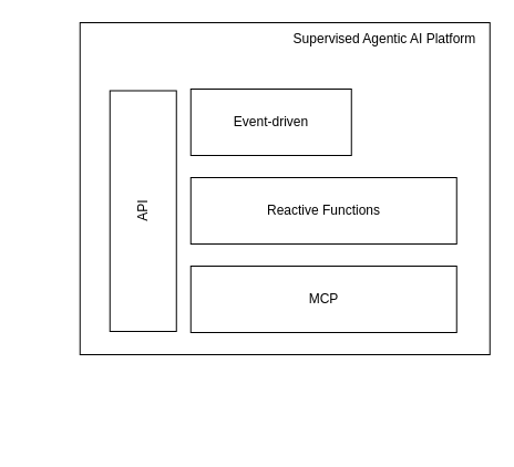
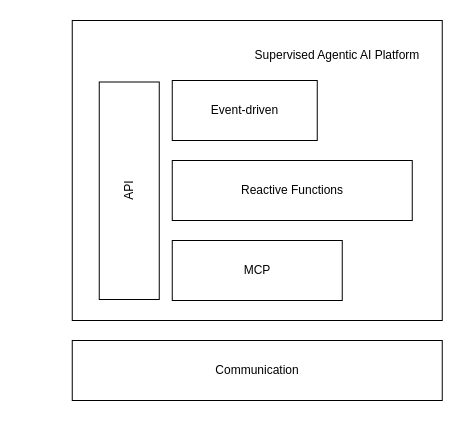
  <mxCell id="0" />
  <mxCell id="1" parent="0" />
  <mxCell id="2" value="" style="rounded=0;whiteSpace=wrap;html=1;" vertex="1" parent="1"><mxGeometry x="71.75" y="20" width="370" height="300" as="geometry" /></mxCell>
- <mxCell id="3" value="MCP" style="rounded=0;whiteSpace=wrap;html=1;" vertex="1" parent="1"><mxGeometry x="171.75" y="240" width="240" height="60" as="geometry" /></mxCell>
+ <mxCell id="3" value="MCP" style="rounded=0;whiteSpace=wrap;html=1;" vertex="1" parent="1"><mxGeometry x="171.75" y="240" width="170" height="60" as="geometry" /></mxCell>
  <mxCell id="4" value="Reactive Functions" style="rounded=0;whiteSpace=wrap;html=1;" vertex="1" parent="1"><mxGeometry x="171.75" y="160" width="240" height="60" as="geometry" /></mxCell>
  <mxCell id="5" value="Event-driven" style="rounded=0;whiteSpace=wrap;html=1;" vertex="1" parent="1"><mxGeometry x="171.75" y="80" width="145" height="60" as="geometry" /></mxCell>
- <mxCell id="6" value="&lt;font style=&quot;color: light-dark(rgb(0, 0, 0), rgb(255, 179, 102));&quot;&gt;Supervised Agentic AI Platform&lt;/font&gt;" style="text;html=1;align=center;verticalAlign=middle;whiteSpace=wrap;rounded=0;" vertex="1" parent="1"><mxGeometry x="251.75" y="20" width="190" height="30" as="geometry" /></mxCell>
+ <mxCell id="6" value="&lt;font style=&quot;color: light-dark(rgb(0, 0, 0), rgb(255, 179, 102));&quot;&gt;Supervised Agentic AI Platform&lt;/font&gt;" style="text;html=1;align=center;verticalAlign=middle;whiteSpace=wrap;rounded=0;" vertex="1" parent="1"><mxGeometry x="241.75" y="40" width="190" height="30" as="geometry" /></mxCell>
  <mxCell id="7" value="API" style="rounded=0;whiteSpace=wrap;html=1;rotation=-90;" vertex="1" parent="1"><mxGeometry x="20" y="160.25" width="217.5" height="60" as="geometry" /></mxCell>
+ <mxCell id="8" value="Communication" style="rounded=0;whiteSpace=wrap;html=1;" vertex="1" parent="1"><mxGeometry x="71.75" y="340" width="370" height="60" as="geometry" /></mxCell>
